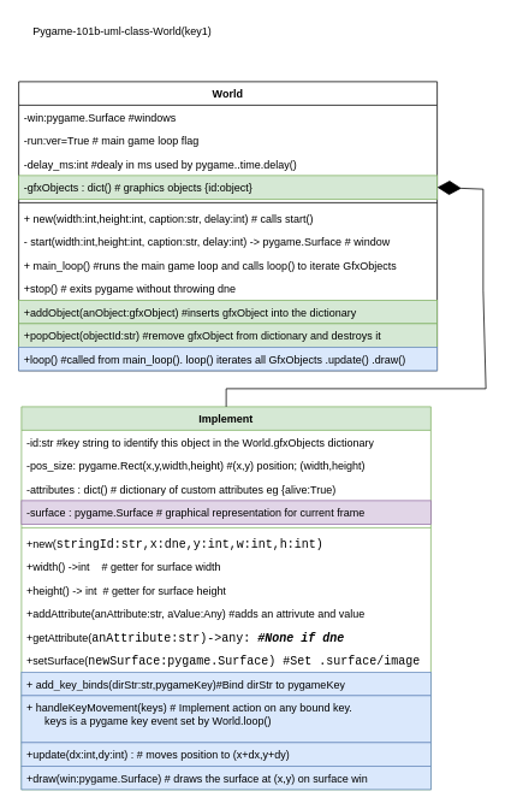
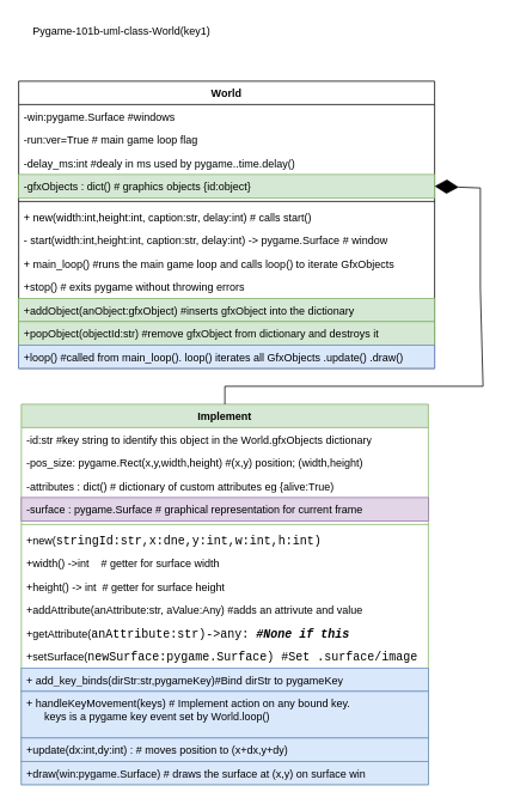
  <mxCell id="0" />
  <mxCell id="1" parent="0" />
  <mxCell id="2" value="World" style="swimlane;fontStyle=1;align=center;verticalAlign=top;childLayout=stackLayout;horizontal=1;startSize=26;horizontalStack=0;resizeParent=1;resizeLast=0;collapsible=1;marginBottom=0;rounded=0;shadow=0;strokeWidth=1;" parent="1" vertex="1"><mxGeometry x="20" y="90" width="464" height="320" as="geometry"><mxRectangle x="230" y="140" width="160" height="26" as="alternateBounds" /></mxGeometry></mxCell>
  <mxCell id="3" value="-win:pygame.Surface #windows" style="text;align=left;verticalAlign=top;spacingLeft=4;spacingRight=4;overflow=hidden;rotatable=0;points=[[0,0.5],[1,0.5]];portConstraint=eastwest;" parent="2" vertex="1"><mxGeometry y="26" width="464" height="26" as="geometry" /></mxCell>
  <mxCell id="4" value="-run:ver=True # main game loop flag" style="text;align=left;verticalAlign=top;spacingLeft=4;spacingRight=4;overflow=hidden;rotatable=0;points=[[0,0.5],[1,0.5]];portConstraint=eastwest;rounded=0;shadow=0;html=0;" parent="2" vertex="1"><mxGeometry y="52" width="464" height="26" as="geometry" /></mxCell>
  <mxCell id="5" value="-delay_ms:int #dealy in ms used by pygame..time.delay()" style="text;align=left;verticalAlign=top;spacingLeft=4;spacingRight=4;overflow=hidden;rotatable=0;points=[[0,0.5],[1,0.5]];portConstraint=eastwest;rounded=0;shadow=0;html=0;" parent="2" vertex="1"><mxGeometry y="78" width="464" height="26" as="geometry" /></mxCell>
  <mxCell id="6" value="-gfxObjects : dict() # graphics objects {id:object}" style="text;align=left;verticalAlign=top;spacingLeft=4;spacingRight=4;overflow=hidden;rotatable=0;points=[[0,0.5],[1,0.5]];portConstraint=eastwest;rounded=0;shadow=0;html=0;fillColor=#d5e8d4;strokeColor=#82b366;" parent="2" vertex="1"><mxGeometry y="104" width="464" height="26" as="geometry" /></mxCell>
  <mxCell id="7" value="" style="line;html=1;strokeWidth=1;align=left;verticalAlign=middle;spacingTop=-1;spacingLeft=3;spacingRight=3;rotatable=0;labelPosition=right;points=[];portConstraint=eastwest;" parent="2" vertex="1"><mxGeometry y="130" width="464" height="8" as="geometry" /></mxCell>
  <mxCell id="8" value="+ new(width:int,height:int, caption:str, delay:int) # calls start()&#10;" style="text;align=left;verticalAlign=top;spacingLeft=4;spacingRight=4;overflow=hidden;rotatable=0;points=[[0,0.5],[1,0.5]];portConstraint=eastwest;" parent="2" vertex="1"><mxGeometry y="138" width="464" height="26" as="geometry" /></mxCell>
  <mxCell id="9" value="- start(width:int,height:int, caption:str, delay:int) -&gt; pygame.Surface # window" style="text;align=left;verticalAlign=top;spacingLeft=4;spacingRight=4;overflow=hidden;rotatable=0;points=[[0,0.5],[1,0.5]];portConstraint=eastwest;" parent="2" vertex="1"><mxGeometry y="164" width="464" height="26" as="geometry" /></mxCell>
  <mxCell id="10" value="+ main_loop() #runs the main game loop and calls loop() to iterate GfxObjects" style="text;align=left;verticalAlign=top;spacingLeft=4;spacingRight=4;overflow=hidden;rotatable=0;points=[[0,0.5],[1,0.5]];portConstraint=eastwest;" parent="2" vertex="1"><mxGeometry y="190" width="464" height="26" as="geometry" /></mxCell>
- <mxCell id="11" value="+stop() # exits pygame without throwing dne" style="text;align=left;verticalAlign=top;spacingLeft=4;spacingRight=4;overflow=hidden;rotatable=0;points=[[0,0.5],[1,0.5]];portConstraint=eastwest;" parent="2" vertex="1"><mxGeometry y="216" width="464" height="26" as="geometry" /></mxCell>
+ <mxCell id="11" value="+stop() # exits pygame without throwing errors" style="text;align=left;verticalAlign=top;spacingLeft=4;spacingRight=4;overflow=hidden;rotatable=0;points=[[0,0.5],[1,0.5]];portConstraint=eastwest;" parent="2" vertex="1"><mxGeometry y="216" width="464" height="26" as="geometry" /></mxCell>
  <mxCell id="12" value="+addObject(anObject:gfxObject) #inserts gfxObject into the dictionary" style="text;align=left;verticalAlign=top;spacingLeft=4;spacingRight=4;overflow=hidden;rotatable=0;points=[[0,0.5],[1,0.5]];portConstraint=eastwest;fillColor=#d5e8d4;strokeColor=#82b366;" parent="2" vertex="1"><mxGeometry y="242" width="464" height="26" as="geometry" /></mxCell>
  <mxCell id="13" value="+popObject(objectId:str) #remove gfxObject from dictionary and destroys it" style="text;align=left;verticalAlign=top;spacingLeft=4;spacingRight=4;overflow=hidden;rotatable=0;points=[[0,0.5],[1,0.5]];portConstraint=eastwest;fillColor=#d5e8d4;strokeColor=#82b366;" parent="2" vertex="1"><mxGeometry y="268" width="464" height="26" as="geometry" /></mxCell>
  <mxCell id="14" value="+loop() #called from main_loop(). loop() iterates all GfxObjects .update() .draw()" style="text;align=left;verticalAlign=top;spacingLeft=4;spacingRight=4;overflow=hidden;rotatable=0;points=[[0,0.5],[1,0.5]];portConstraint=eastwest;fillColor=#dae8fc;strokeColor=#6c8ebf;" parent="2" vertex="1"><mxGeometry y="294" width="464" height="26" as="geometry" /></mxCell>
  <mxCell id="15" value="Pygame-101b-uml-class-World(key1)" style="text;html=1;align=center;verticalAlign=middle;whiteSpace=wrap;rounded=0;" parent="1" vertex="1"><mxGeometry x="20" y="20" width="230" height="30" as="geometry" /></mxCell>
  <mxCell id="16" value="Implement" style="swimlane;fontStyle=1;align=center;verticalAlign=top;childLayout=stackLayout;horizontal=1;startSize=26;horizontalStack=0;resizeParent=1;resizeParentMax=0;resizeLast=0;collapsible=1;marginBottom=0;whiteSpace=wrap;html=1;fillColor=#d5e8d4;strokeColor=#82b366;" parent="1" vertex="1"><mxGeometry x="23" y="450" width="454" height="424" as="geometry" /></mxCell>
  <mxCell id="17" value="-id:str #key string to identify this object in the World.gfxObjects dictionary" style="text;strokeColor=none;fillColor=none;align=left;verticalAlign=top;spacingLeft=4;spacingRight=4;overflow=hidden;rotatable=0;points=[[0,0.5],[1,0.5]];portConstraint=eastwest;whiteSpace=wrap;html=1;" parent="16" vertex="1"><mxGeometry y="26" width="454" height="26" as="geometry" /></mxCell>
  <mxCell id="18" value="-pos_size: pygame.Rect(x,y,width,height) #(x,y) position; (width,height)" style="text;strokeColor=none;fillColor=none;align=left;verticalAlign=top;spacingLeft=4;spacingRight=4;overflow=hidden;rotatable=0;points=[[0,0.5],[1,0.5]];portConstraint=eastwest;whiteSpace=wrap;html=1;" parent="16" vertex="1"><mxGeometry y="52" width="454" height="26" as="geometry" /></mxCell>
  <mxCell id="19" value="-attributes : dict() # dictionary of custom attributes eg {alive:True)" style="text;strokeColor=none;fillColor=none;align=left;verticalAlign=top;spacingLeft=4;spacingRight=4;overflow=hidden;rotatable=0;points=[[0,0.5],[1,0.5]];portConstraint=eastwest;whiteSpace=wrap;html=1;" parent="16" vertex="1"><mxGeometry y="78" width="454" height="26" as="geometry" /></mxCell>
  <mxCell id="20" value="-surface : pygame.Surface # graphical representation for current frame" style="text;strokeColor=#9673a6;fillColor=#e1d5e7;align=left;verticalAlign=top;spacingLeft=4;spacingRight=4;overflow=hidden;rotatable=0;points=[[0,0.5],[1,0.5]];portConstraint=eastwest;whiteSpace=wrap;html=1;" parent="16" vertex="1"><mxGeometry y="104" width="454" height="26" as="geometry" /></mxCell>
  <mxCell id="21" value="" style="line;strokeWidth=1;fillColor=none;align=left;verticalAlign=middle;spacingTop=-1;spacingLeft=3;spacingRight=3;rotatable=0;labelPosition=right;points=[];portConstraint=eastwest;strokeColor=inherit;" parent="16" vertex="1"><mxGeometry y="130" width="454" height="8" as="geometry" /></mxCell>
  <mxCell id="22" value="+new(&lt;span style=&quot;font-family: Consolas, &amp;quot;Courier New&amp;quot;, monospace; font-size: 10pt;&quot;&gt;stringId&lt;/span&gt;&lt;span style=&quot;font-family: Consolas, &amp;quot;Courier New&amp;quot;, monospace; font-size: 10pt;&quot;&gt;:&lt;/span&gt;&lt;span style=&quot;font-family: Consolas, &amp;quot;Courier New&amp;quot;, monospace; font-size: 10pt;&quot;&gt;str&lt;/span&gt;&lt;span style=&quot;font-family: Consolas, &amp;quot;Courier New&amp;quot;, monospace; font-size: 10pt;&quot;&gt;,&lt;/span&gt;&lt;span style=&quot;font-family: Consolas, &amp;quot;Courier New&amp;quot;, monospace; font-size: 10pt;&quot;&gt;x&lt;/span&gt;&lt;span style=&quot;font-family: Consolas, &amp;quot;Courier New&amp;quot;, monospace; font-size: 10pt;&quot;&gt;:&lt;/span&gt;&lt;span style=&quot;font-family: Consolas, &amp;quot;Courier New&amp;quot;, monospace; font-size: 10pt;&quot;&gt;dne&lt;/span&gt;&lt;span style=&quot;font-family: Consolas, &amp;quot;Courier New&amp;quot;, monospace; font-size: 10pt;&quot;&gt;,&lt;/span&gt;&lt;span style=&quot;font-family: Consolas, &amp;quot;Courier New&amp;quot;, monospace; font-size: 10pt;&quot;&gt;y&lt;/span&gt;&lt;span style=&quot;font-family: Consolas, &amp;quot;Courier New&amp;quot;, monospace; font-size: 10pt;&quot;&gt;:&lt;/span&gt;&lt;span style=&quot;font-family: Consolas, &amp;quot;Courier New&amp;quot;, monospace; font-size: 10pt;&quot;&gt;int&lt;/span&gt;&lt;span style=&quot;font-family: Consolas, &amp;quot;Courier New&amp;quot;, monospace; font-size: 10pt;&quot;&gt;,&lt;/span&gt;&lt;span style=&quot;font-family: Consolas, &amp;quot;Courier New&amp;quot;, monospace; font-size: 10pt;&quot;&gt;w&lt;/span&gt;&lt;span style=&quot;font-family: Consolas, &amp;quot;Courier New&amp;quot;, monospace; font-size: 10pt;&quot;&gt;:&lt;/span&gt;&lt;span style=&quot;font-family: Consolas, &amp;quot;Courier New&amp;quot;, monospace; font-size: 10pt;&quot;&gt;int&lt;/span&gt;&lt;span style=&quot;font-family: Consolas, &amp;quot;Courier New&amp;quot;, monospace; font-size: 10pt;&quot;&gt;,&lt;/span&gt;&lt;span style=&quot;font-family: Consolas, &amp;quot;Courier New&amp;quot;, monospace; font-size: 10pt;&quot;&gt;h&lt;/span&gt;&lt;span style=&quot;font-family: Consolas, &amp;quot;Courier New&amp;quot;, monospace; font-size: 10pt;&quot;&gt;:&lt;/span&gt;&lt;span style=&quot;font-family: Consolas, &amp;quot;Courier New&amp;quot;, monospace; font-size: 10pt;&quot;&gt;int&lt;/span&gt;&lt;span style=&quot;font-family: Consolas, &amp;quot;Courier New&amp;quot;, monospace; font-size: 10pt;&quot;&gt;)&lt;/span&gt;" style="text;strokeColor=none;fillColor=none;align=left;verticalAlign=top;spacingLeft=4;spacingRight=4;overflow=hidden;rotatable=0;points=[[0,0.5],[1,0.5]];portConstraint=eastwest;whiteSpace=wrap;html=1;" parent="16" vertex="1"><mxGeometry y="138" width="454" height="26" as="geometry" /></mxCell>
  <mxCell id="23" value="+width() -&amp;gt;int&amp;nbsp; &amp;nbsp; # getter for surface width" style="text;strokeColor=none;fillColor=none;align=left;verticalAlign=top;spacingLeft=4;spacingRight=4;overflow=hidden;rotatable=0;points=[[0,0.5],[1,0.5]];portConstraint=eastwest;whiteSpace=wrap;html=1;" parent="16" vertex="1"><mxGeometry y="164" width="454" height="26" as="geometry" /></mxCell>
  <mxCell id="24" value="+height() -&amp;gt; int&amp;nbsp; # getter for surface height" style="text;strokeColor=none;fillColor=none;align=left;verticalAlign=top;spacingLeft=4;spacingRight=4;overflow=hidden;rotatable=0;points=[[0,0.5],[1,0.5]];portConstraint=eastwest;whiteSpace=wrap;html=1;" parent="16" vertex="1"><mxGeometry y="190" width="454" height="26" as="geometry" /></mxCell>
  <mxCell id="25" value="+addAttribute(anAttribute:str, aValue:Any) #adds an attrivute and value" style="text;strokeColor=none;fillColor=none;align=left;verticalAlign=top;spacingLeft=4;spacingRight=4;overflow=hidden;rotatable=0;points=[[0,0.5],[1,0.5]];portConstraint=eastwest;whiteSpace=wrap;html=1;" parent="16" vertex="1"><mxGeometry y="216" width="454" height="26" as="geometry" /></mxCell>
- <mxCell id="26" value="+getAttribute(&lt;span style=&quot;font-family: Consolas, &amp;quot;Courier New&amp;quot;, monospace; font-size: 10pt;&quot;&gt;anAttribute&lt;/span&gt;&lt;span style=&quot;font-family: Consolas, &amp;quot;Courier New&amp;quot;, monospace; font-size: 10pt;&quot;&gt;:&lt;/span&gt;&lt;span style=&quot;font-family: Consolas, &amp;quot;Courier New&amp;quot;, monospace; font-size: 10pt;&quot;&gt;str&lt;/span&gt;&lt;span style=&quot;font-family: Consolas, &amp;quot;Courier New&amp;quot;, monospace; font-size: 10pt;&quot;&gt;)-&amp;gt;&lt;/span&gt;&lt;span style=&quot;font-family: Consolas, &amp;quot;Courier New&amp;quot;, monospace; font-size: 10pt;&quot;&gt;any&lt;/span&gt;&lt;span style=&quot;font-family: Consolas, &amp;quot;Courier New&amp;quot;, monospace; font-size: 10pt;&quot;&gt;:&lt;/span&gt;&lt;span style=&quot;font-family: Consolas, &amp;quot;Courier New&amp;quot;, monospace; font-size: 10pt;&quot;&gt;&amp;nbsp;&lt;/span&gt;&lt;span style=&quot;font-family: Consolas, &amp;quot;Courier New&amp;quot;, monospace; font-size: 10pt; font-weight: bold; font-style: italic;&quot;&gt;#None&amp;nbsp;if&amp;nbsp;dne&lt;/span&gt;" style="text;strokeColor=none;fillColor=none;align=left;verticalAlign=top;spacingLeft=4;spacingRight=4;overflow=hidden;rotatable=0;points=[[0,0.5],[1,0.5]];portConstraint=eastwest;whiteSpace=wrap;html=1;" parent="16" vertex="1"><mxGeometry y="242" width="454" height="26" as="geometry" /></mxCell>
+ <mxCell id="26" value="+getAttribute(&lt;span style=&quot;font-family: Consolas, &amp;quot;Courier New&amp;quot;, monospace; font-size: 10pt;&quot;&gt;anAttribute&lt;/span&gt;&lt;span style=&quot;font-family: Consolas, &amp;quot;Courier New&amp;quot;, monospace; font-size: 10pt;&quot;&gt;:&lt;/span&gt;&lt;span style=&quot;font-family: Consolas, &amp;quot;Courier New&amp;quot;, monospace; font-size: 10pt;&quot;&gt;str&lt;/span&gt;&lt;span style=&quot;font-family: Consolas, &amp;quot;Courier New&amp;quot;, monospace; font-size: 10pt;&quot;&gt;)-&amp;gt;&lt;/span&gt;&lt;span style=&quot;font-family: Consolas, &amp;quot;Courier New&amp;quot;, monospace; font-size: 10pt;&quot;&gt;any&lt;/span&gt;&lt;span style=&quot;font-family: Consolas, &amp;quot;Courier New&amp;quot;, monospace; font-size: 10pt;&quot;&gt;:&lt;/span&gt;&lt;span style=&quot;font-family: Consolas, &amp;quot;Courier New&amp;quot;, monospace; font-size: 10pt;&quot;&gt;&amp;nbsp;&lt;/span&gt;&lt;span style=&quot;font-family: Consolas, &amp;quot;Courier New&amp;quot;, monospace; font-size: 10pt; font-weight: bold; font-style: italic;&quot;&gt;#None&amp;nbsp;if&amp;nbsp;this&lt;/span&gt;" style="text;strokeColor=none;fillColor=none;align=left;verticalAlign=top;spacingLeft=4;spacingRight=4;overflow=hidden;rotatable=0;points=[[0,0.5],[1,0.5]];portConstraint=eastwest;whiteSpace=wrap;html=1;" parent="16" vertex="1"><mxGeometry y="242" width="454" height="26" as="geometry" /></mxCell>
  <mxCell id="27" value="+setSurface(&lt;span style=&quot;font-family: Consolas, &amp;quot;Courier New&amp;quot;, monospace; font-size: 10pt;&quot;&gt;newSurface&lt;/span&gt;&lt;span style=&quot;font-family: Consolas, &amp;quot;Courier New&amp;quot;, monospace; font-size: 10pt;&quot;&gt;:&lt;/span&gt;&lt;span style=&quot;font-family: Consolas, &amp;quot;Courier New&amp;quot;, monospace; font-size: 10pt;&quot;&gt;pygame&lt;/span&gt;&lt;span style=&quot;font-family: Consolas, &amp;quot;Courier New&amp;quot;, monospace; font-size: 10pt;&quot;&gt;.&lt;/span&gt;&lt;span style=&quot;font-family: Consolas, &amp;quot;Courier New&amp;quot;, monospace; font-size: 10pt;&quot;&gt;Surface&lt;/span&gt;&lt;span style=&quot;font-family: Consolas, &amp;quot;Courier New&amp;quot;, monospace; font-size: 10pt;&quot;&gt;) #Set .surface/image&lt;/span&gt;" style="text;strokeColor=none;fillColor=none;align=left;verticalAlign=top;spacingLeft=4;spacingRight=4;overflow=hidden;rotatable=0;points=[[0,0.5],[1,0.5]];portConstraint=eastwest;whiteSpace=wrap;html=1;fontColor=default;" parent="16" vertex="1"><mxGeometry y="268" width="454" height="26" as="geometry" /></mxCell>
  <mxCell id="28" value="+ add_key_binds(dirStr:str,pygameKey)#Bind dirStr to pygameKey" style="text;strokeColor=#6c8ebf;fillColor=#dae8fc;align=left;verticalAlign=top;spacingLeft=4;spacingRight=4;overflow=hidden;rotatable=0;points=[[0,0.5],[1,0.5]];portConstraint=eastwest;whiteSpace=wrap;html=1;" vertex="1" parent="16"><mxGeometry y="294" width="454" height="26" as="geometry" /></mxCell>
  <mxCell id="29" value="+ handleKeyMovement(keys) # Implement action on any bound key.&amp;nbsp;&lt;div&gt;&amp;nbsp; &amp;nbsp; &amp;nbsp; keys is a pygame key event set by World.loop()&lt;/div&gt;" style="text;strokeColor=#6c8ebf;fillColor=#dae8fc;align=left;verticalAlign=top;spacingLeft=4;spacingRight=4;overflow=hidden;rotatable=0;points=[[0,0.5],[1,0.5]];portConstraint=eastwest;whiteSpace=wrap;html=1;" vertex="1" parent="16"><mxGeometry y="320" width="454" height="52" as="geometry" /></mxCell>
  <mxCell id="30" value="+update(dx:int,dy:int) : # moves position to (x+dx,y+dy)" style="text;strokeColor=#6c8ebf;fillColor=#dae8fc;align=left;verticalAlign=top;spacingLeft=4;spacingRight=4;overflow=hidden;rotatable=0;points=[[0,0.5],[1,0.5]];portConstraint=eastwest;whiteSpace=wrap;html=1;" parent="16" vertex="1"><mxGeometry y="372" width="454" height="26" as="geometry" /></mxCell>
  <mxCell id="31" value="+draw(win:pygame.Surface) # draws the surface at (x,y) on surface win" style="text;strokeColor=#6c8ebf;fillColor=#dae8fc;align=left;verticalAlign=top;spacingLeft=4;spacingRight=4;overflow=hidden;rotatable=0;points=[[0,0.5],[1,0.5]];portConstraint=eastwest;whiteSpace=wrap;html=1;" parent="16" vertex="1"><mxGeometry y="398" width="454" height="26" as="geometry" /></mxCell>
  <mxCell id="32" value="" style="endArrow=diamondThin;endFill=1;endSize=24;html=1;rounded=0;entryX=1;entryY=0.5;entryDx=0;entryDy=0;exitX=0.5;exitY=0;exitDx=0;exitDy=0;" parent="1" source="16" target="6" edge="1"><mxGeometry width="160" relative="1" as="geometry"><mxPoint x="577" y="207" as="sourcePoint" /><mxPoint x="220" y="440" as="targetPoint" /><Array as="points"><mxPoint x="250" y="430" /><mxPoint x="538" y="430" /><mxPoint x="535" y="321" /><mxPoint x="535" y="209" /></Array></mxGeometry></mxCell>
